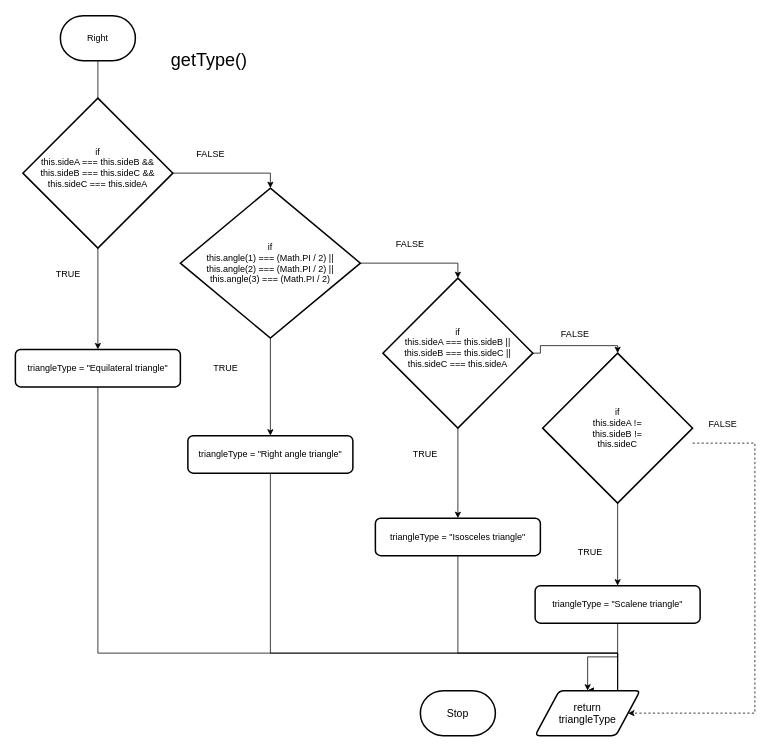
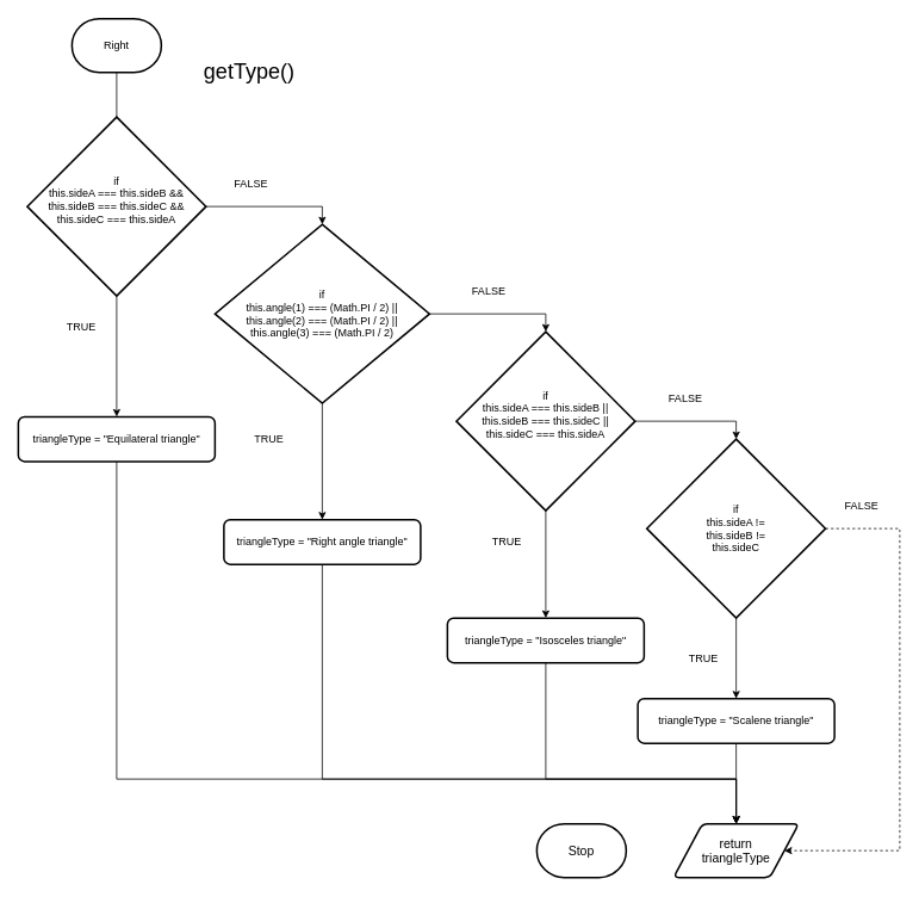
  <mxCell id="0" />
  <mxCell id="1" parent="0" />
  <mxCell id="2" style="edgeStyle=orthogonalEdgeStyle;rounded=0;html=1;entryX=0.5;entryY=0.053;entryDx=0;entryDy=0;entryPerimeter=0;fontSize=24;" edge="1" parent="1" source="3" target="6"><mxGeometry relative="1" as="geometry" /></mxCell>
  <mxCell id="3" value="Right" style="strokeWidth=2;html=1;shape=mxgraph.flowchart.terminator;whiteSpace=wrap;" parent="1" vertex="1"><mxGeometry x="80" y="20" width="100" height="60" as="geometry" /></mxCell>
  <mxCell id="4" style="edgeStyle=orthogonalEdgeStyle;rounded=0;html=1;entryX=0.5;entryY=0;entryDx=0;entryDy=0;entryPerimeter=0;fontSize=24;" edge="1" parent="1" source="6" target="12"><mxGeometry relative="1" as="geometry" /></mxCell>
  <mxCell id="5" style="edgeStyle=orthogonalEdgeStyle;rounded=0;html=1;entryX=0.5;entryY=0;entryDx=0;entryDy=0;fontSize=14;" edge="1" parent="1" source="6" target="22"><mxGeometry relative="1" as="geometry" /></mxCell>
  <mxCell id="6" value="if&lt;br&gt;&lt;div&gt;this.sideA === this.sideB &amp;amp;&amp;amp;&lt;/div&gt;&lt;div&gt;this.sideB === this.sideC &amp;amp;&amp;amp;&lt;/div&gt;&lt;div&gt;&lt;span style=&quot;background-color: initial;&quot;&gt;this.sideC === this.sideA&lt;/span&gt;&lt;/div&gt;&lt;div&gt;&lt;br&gt;&lt;/div&gt;" style="strokeWidth=2;html=1;shape=mxgraph.flowchart.decision;whiteSpace=wrap;" vertex="1" parent="1"><mxGeometry x="30" y="130" width="200" height="200" as="geometry" /></mxCell>
  <mxCell id="7" value="FALSE" style="text;html=1;align=center;verticalAlign=middle;resizable=0;points=[];autosize=1;strokeColor=none;fillColor=none;" vertex="1" parent="1"><mxGeometry x="250" y="190" width="60" height="30" as="geometry" /></mxCell>
  <mxCell id="8" value="TRUE" style="text;html=1;align=center;verticalAlign=middle;resizable=0;points=[];autosize=1;strokeColor=none;fillColor=none;" vertex="1" parent="1"><mxGeometry x="60" y="350" width="60" height="30" as="geometry" /></mxCell>
  <mxCell id="9" value="&lt;font style=&quot;font-size: 24px;&quot;&gt;getType()&lt;/font&gt;" style="text;html=1;align=center;verticalAlign=middle;resizable=0;points=[];autosize=1;strokeColor=none;fillColor=none;" vertex="1" parent="1"><mxGeometry x="217.5" y="60" width="120" height="40" as="geometry" /></mxCell>
  <mxCell id="10" style="edgeStyle=orthogonalEdgeStyle;rounded=0;html=1;entryX=0.5;entryY=0;entryDx=0;entryDy=0;entryPerimeter=0;fontSize=24;" edge="1" parent="1" source="12" target="15"><mxGeometry relative="1" as="geometry" /></mxCell>
  <mxCell id="11" style="edgeStyle=orthogonalEdgeStyle;rounded=0;html=1;entryX=0.5;entryY=0;entryDx=0;entryDy=0;fontSize=14;" edge="1" parent="1" source="12" target="27"><mxGeometry relative="1" as="geometry" /></mxCell>
  <mxCell id="12" value="if&lt;br&gt;&lt;span style=&quot;background-color: initial;&quot;&gt;this.angle(1) === (Math.PI / 2) ||&lt;/span&gt;&lt;br&gt;&lt;div&gt;&lt;div&gt;this.angle(2) === (Math.PI / 2) ||&lt;/div&gt;&lt;div&gt;this.angle(3) === (Math.PI / 2)&lt;/div&gt;&lt;/div&gt;" style="strokeWidth=2;html=1;shape=mxgraph.flowchart.decision;whiteSpace=wrap;" vertex="1" parent="1"><mxGeometry x="240" y="250" width="240" height="200" as="geometry" /></mxCell>
  <mxCell id="13" style="edgeStyle=orthogonalEdgeStyle;rounded=0;html=1;entryX=0.5;entryY=0;entryDx=0;entryDy=0;entryPerimeter=0;fontSize=24;" edge="1" parent="1" source="15" target="18"><mxGeometry relative="1" as="geometry" /></mxCell>
  <mxCell id="14" style="edgeStyle=orthogonalEdgeStyle;rounded=0;html=1;entryX=0.5;entryY=0;entryDx=0;entryDy=0;fontSize=14;" edge="1" parent="1" source="15" target="29"><mxGeometry relative="1" as="geometry" /></mxCell>
  <mxCell id="15" value="if&lt;br&gt;&lt;div&gt;this.sideA === this.sideB ||&lt;/div&gt;&lt;div&gt;this.sideB === this.sideC ||&lt;/div&gt;&lt;div&gt;&lt;span style=&quot;background-color: initial;&quot;&gt;this.sideC === this.sideA&lt;/span&gt;&lt;/div&gt;&lt;div&gt;&lt;br&gt;&lt;/div&gt;" style="strokeWidth=2;html=1;shape=mxgraph.flowchart.decision;whiteSpace=wrap;" vertex="1" parent="1"><mxGeometry x="510" y="370" width="200" height="200" as="geometry" /></mxCell>
  <mxCell id="16" style="edgeStyle=orthogonalEdgeStyle;rounded=0;html=1;fontSize=14;" edge="1" parent="1" source="18" target="31"><mxGeometry relative="1" as="geometry" /></mxCell>
  <mxCell id="17" style="edgeStyle=orthogonalEdgeStyle;rounded=0;html=1;entryX=1;entryY=0.5;entryDx=0;entryDy=0;fontSize=14;dashed=1;" edge="1" parent="1" source="18" target="32"><mxGeometry relative="1" as="geometry"><Array as="points"><mxPoint x="1006" y="590" /><mxPoint x="1006" y="950" /></Array></mxGeometry></mxCell>
- <mxCell id="18" value="if&lt;br&gt;&lt;div&gt;this.sideA !=&lt;/div&gt;&lt;div&gt;this.sideB !=&lt;/div&gt;&lt;div&gt;this.sideC&lt;br&gt;&lt;/div&gt;" style="strokeWidth=2;html=1;shape=mxgraph.flowchart.decision;whiteSpace=wrap;" vertex="1" parent="1"><mxGeometry x="723" y="470" width="200" height="200" as="geometry" /></mxCell>
+ <mxCell id="18" value="if&lt;br&gt;&lt;div&gt;this.sideA !=&lt;/div&gt;&lt;div&gt;this.sideB !=&lt;/div&gt;&lt;div&gt;this.sideC&lt;br&gt;&lt;/div&gt;" style="strokeWidth=2;html=1;shape=mxgraph.flowchart.decision;whiteSpace=wrap;" vertex="1" parent="1"><mxGeometry x="723" y="490" width="200" height="200" as="geometry" /></mxCell>
  <mxCell id="19" value="FALSE" style="text;html=1;align=center;verticalAlign=middle;resizable=0;points=[];autosize=1;strokeColor=none;fillColor=none;" vertex="1" parent="1"><mxGeometry x="516" y="310" width="60" height="30" as="geometry" /></mxCell>
  <mxCell id="20" value="FALSE" style="text;html=1;align=center;verticalAlign=middle;resizable=0;points=[];autosize=1;strokeColor=none;fillColor=none;" vertex="1" parent="1"><mxGeometry x="736" y="430" width="60" height="30" as="geometry" /></mxCell>
  <mxCell id="21" style="edgeStyle=orthogonalEdgeStyle;rounded=0;html=1;entryX=0.5;entryY=0;entryDx=0;entryDy=0;fontSize=14;" edge="1" parent="1" source="22" target="32"><mxGeometry relative="1" as="geometry"><Array as="points"><mxPoint x="130" y="870" /><mxPoint x="823" y="870" /></Array></mxGeometry></mxCell>
  <mxCell id="22" value="&lt;div&gt;triangleType = &quot;Equilateral triangle&quot;&lt;/div&gt;" style="rounded=1;whiteSpace=wrap;html=1;absoluteArcSize=1;arcSize=14;strokeWidth=2;" vertex="1" parent="1"><mxGeometry x="20" y="465" width="220" height="50" as="geometry" /></mxCell>
  <mxCell id="23" value="TRUE" style="text;html=1;align=center;verticalAlign=middle;resizable=0;points=[];autosize=1;strokeColor=none;fillColor=none;" vertex="1" parent="1"><mxGeometry x="270" y="475" width="60" height="30" as="geometry" /></mxCell>
  <mxCell id="24" value="TRUE" style="text;html=1;align=center;verticalAlign=middle;resizable=0;points=[];autosize=1;strokeColor=none;fillColor=none;" vertex="1" parent="1"><mxGeometry x="536" y="590" width="60" height="30" as="geometry" /></mxCell>
  <mxCell id="25" value="TRUE" style="text;html=1;align=center;verticalAlign=middle;resizable=0;points=[];autosize=1;strokeColor=none;fillColor=none;" vertex="1" parent="1"><mxGeometry x="756" y="720" width="60" height="30" as="geometry" /></mxCell>
  <mxCell id="26" style="edgeStyle=orthogonalEdgeStyle;rounded=0;html=1;entryX=0.5;entryY=0;entryDx=0;entryDy=0;fontSize=14;" edge="1" parent="1" source="27" target="32"><mxGeometry relative="1" as="geometry"><Array as="points"><mxPoint x="360" y="870" /><mxPoint x="823" y="870" /></Array></mxGeometry></mxCell>
  <mxCell id="27" value="&lt;div&gt;triangleType = &quot;Right angle triangle&quot;&lt;/div&gt;" style="rounded=1;whiteSpace=wrap;html=1;absoluteArcSize=1;arcSize=14;strokeWidth=2;" vertex="1" parent="1"><mxGeometry x="250" y="580" width="220" height="50" as="geometry" /></mxCell>
  <mxCell id="28" style="edgeStyle=orthogonalEdgeStyle;rounded=0;html=1;entryX=0.5;entryY=0;entryDx=0;entryDy=0;fontSize=14;" edge="1" parent="1" source="29" target="32"><mxGeometry relative="1" as="geometry"><Array as="points"><mxPoint x="610" y="870" /><mxPoint x="823" y="870" /></Array></mxGeometry></mxCell>
  <mxCell id="29" value="&lt;div&gt;triangleType = &quot;Isosceles triangle&quot;&lt;/div&gt;" style="rounded=1;whiteSpace=wrap;html=1;absoluteArcSize=1;arcSize=14;strokeWidth=2;" vertex="1" parent="1"><mxGeometry x="500" y="690" width="220" height="50" as="geometry" /></mxCell>
  <mxCell id="30" style="edgeStyle=orthogonalEdgeStyle;rounded=0;html=1;fontSize=14;" edge="1" parent="1" source="31" target="32"><mxGeometry relative="1" as="geometry" /></mxCell>
  <mxCell id="31" value="&lt;div&gt;triangleType = &quot;Scalene triangle&quot;&lt;/div&gt;" style="rounded=1;whiteSpace=wrap;html=1;absoluteArcSize=1;arcSize=14;strokeWidth=2;" vertex="1" parent="1"><mxGeometry x="713" y="780" width="220" height="50" as="geometry" /></mxCell>
- <mxCell id="32" value="return &lt;br&gt;triangleType" style="shape=parallelogram;html=1;strokeWidth=2;perimeter=parallelogramPerimeter;whiteSpace=wrap;rounded=1;arcSize=12;size=0.23;fontSize=14;" vertex="1" parent="1"><mxGeometry x="713" y="920" width="140" height="60" as="geometry" /></mxCell>
- <mxCell id="33" value="Stop" style="strokeWidth=2;html=1;shape=mxgraph.flowchart.terminator;whiteSpace=wrap;fontSize=14;" vertex="1" parent="1"><mxGeometry x="560" y="920" width="100" height="60" as="geometry" /></mxCell>
+ <mxCell id="32" value="return &lt;br&gt;triangleType" style="shape=parallelogram;html=1;strokeWidth=2;perimeter=parallelogramPerimeter;whiteSpace=wrap;rounded=1;arcSize=12;size=0.23;fontSize=14;" vertex="1" parent="1"><mxGeometry x="753" y="920" width="140" height="60" as="geometry" /></mxCell>
+ <mxCell id="33" value="Stop" style="strokeWidth=2;html=1;shape=mxgraph.flowchart.terminator;whiteSpace=wrap;fontSize=14;" vertex="1" parent="1"><mxGeometry x="600" y="920" width="100" height="60" as="geometry" /></mxCell>
  <mxCell id="34" value="FALSE" style="text;html=1;align=center;verticalAlign=middle;resizable=0;points=[];autosize=1;strokeColor=none;fillColor=none;" vertex="1" parent="1"><mxGeometry x="933" y="550" width="60" height="30" as="geometry" /></mxCell>
